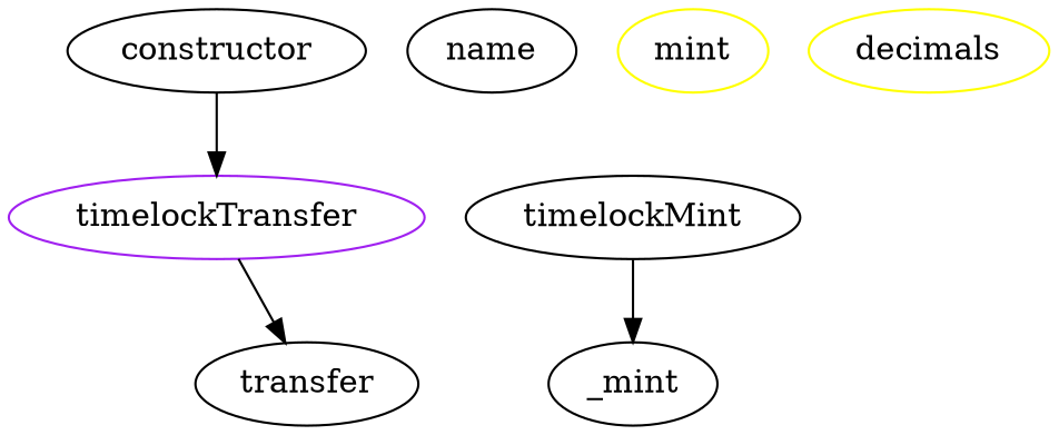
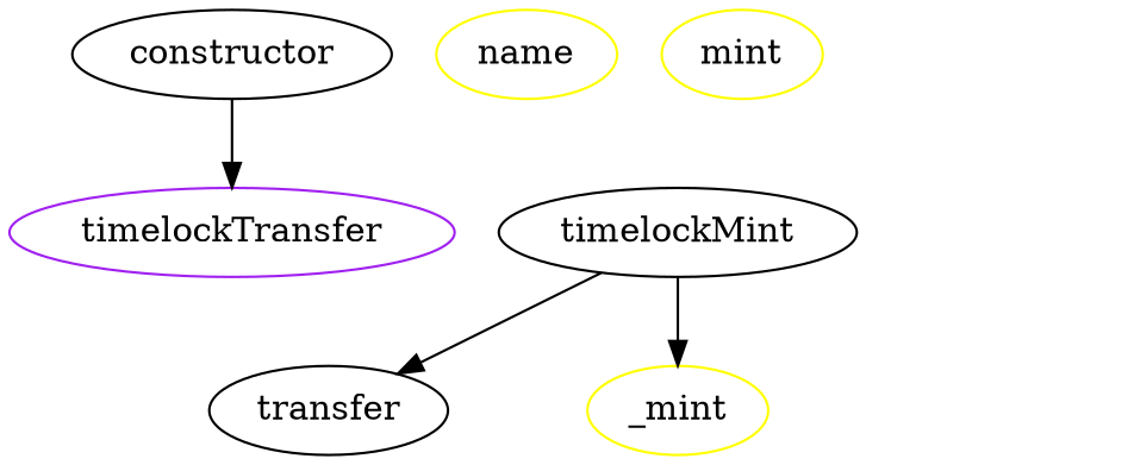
  strict digraph {
    timelockTransfer [color=purple]
    constructor
    transfer
    timelockMint
-   _mint
-   name [color=black]
+   _mint [color=yellow]
+   name [color=yellow]
    n7 [color=yellow label=mint]
-   decimals [color=yellow]
-   timelockTransfer -> transfer
+   timelockMint -> transfer
    constructor -> timelockTransfer
    timelockMint -> _mint
  }
